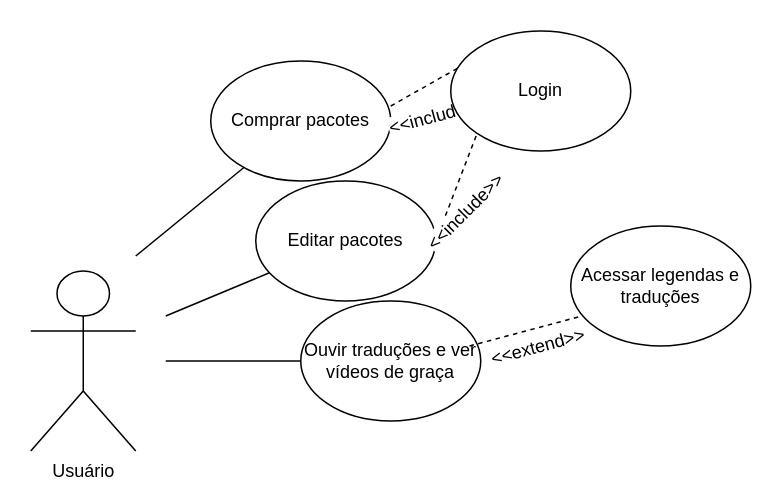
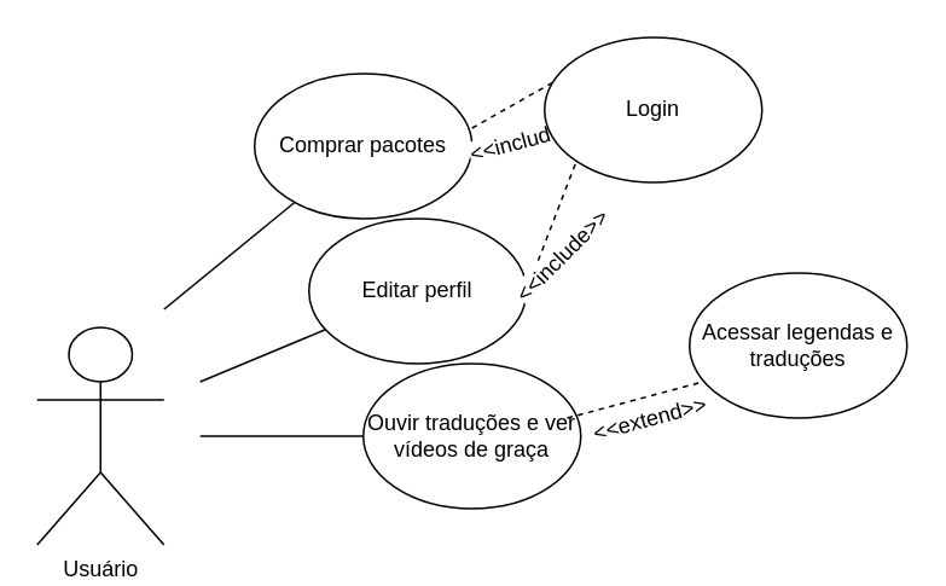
  <mxCell id="0" />
  <mxCell id="1" parent="0" />
  <mxCell id="2" value="Usuário" style="shape=umlActor;verticalLabelPosition=bottom;labelBackgroundColor=#ffffff;verticalAlign=top;html=1;outlineConnect=0;" vertex="1" parent="1"><mxGeometry x="20" y="180" width="70" height="120" as="geometry" /></mxCell>
  <mxCell id="3" value="" style="endArrow=none;html=1;" edge="1" parent="1" target="4"><mxGeometry width="50" height="50" relative="1" as="geometry"><mxPoint x="90" y="170" as="sourcePoint" /><mxPoint x="160" y="100" as="targetPoint" /><Array as="points" /></mxGeometry></mxCell>
  <mxCell id="4" value="Comprar pacotes" style="ellipse;whiteSpace=wrap;html=1;" vertex="1" parent="1"><mxGeometry x="140" y="40" width="120" height="80" as="geometry" /></mxCell>
  <mxCell id="5" value="" style="endArrow=none;html=1;" edge="1" parent="1" target="6"><mxGeometry width="50" height="50" relative="1" as="geometry"><mxPoint x="110" y="210" as="sourcePoint" /><mxPoint x="160" y="190" as="targetPoint" /></mxGeometry></mxCell>
- <mxCell id="6" value="Editar pacotes" style="ellipse;whiteSpace=wrap;html=1;" vertex="1" parent="1"><mxGeometry x="170" y="120" width="120" height="80" as="geometry" /></mxCell>
+ <mxCell id="6" value="Editar perfil" style="ellipse;whiteSpace=wrap;html=1;" vertex="1" parent="1"><mxGeometry x="170" y="120" width="120" height="80" as="geometry" /></mxCell>
  <mxCell id="7" value="" style="endArrow=none;dashed=1;html=1;entryX=0.05;entryY=0.3;entryDx=0;entryDy=0;entryPerimeter=0;" edge="1" parent="1" target="11"><mxGeometry width="50" height="50" relative="1" as="geometry"><mxPoint x="260" y="70" as="sourcePoint" /><mxPoint x="350" y="80" as="targetPoint" /></mxGeometry></mxCell>
  <mxCell id="8" value="&amp;lt;&amp;lt;include&amp;gt;&amp;gt;" style="text;html=1;resizable=0;points=[];align=center;verticalAlign=middle;labelBackgroundColor=#ffffff;rotation=-15;" vertex="1" connectable="0" parent="7"><mxGeometry x="-0.335" y="-3" relative="1" as="geometry"><mxPoint x="13" y="12.5" as="offset" /></mxGeometry></mxCell>
  <mxCell id="9" value="" style="endArrow=none;dashed=1;html=1;entryX=0;entryY=1;entryDx=0;entryDy=0;" edge="1" parent="1" target="11"><mxGeometry width="50" height="50" relative="1" as="geometry"><mxPoint x="290" y="160" as="sourcePoint" /><mxPoint x="350" y="110" as="targetPoint" /></mxGeometry></mxCell>
  <mxCell id="10" value="&amp;lt;&amp;lt;include&amp;gt;&amp;gt;" style="text;html=1;resizable=0;points=[];align=center;verticalAlign=middle;labelBackgroundColor=#ffffff;rotation=-45;" vertex="1" connectable="0" parent="9"><mxGeometry x="-0.305" y="-2" relative="1" as="geometry"><mxPoint x="8" y="5.5" as="offset" /></mxGeometry></mxCell>
  <mxCell id="11" value="Login" style="ellipse;whiteSpace=wrap;html=1;" vertex="1" parent="1"><mxGeometry x="300" y="20" width="120" height="80" as="geometry" /></mxCell>
  <mxCell id="12" value="" style="endArrow=none;html=1;entryX=0;entryY=0.5;entryDx=0;entryDy=0;" edge="1" parent="1" target="13"><mxGeometry width="50" height="50" relative="1" as="geometry"><mxPoint x="110" y="240" as="sourcePoint" /><mxPoint x="190" y="240" as="targetPoint" /></mxGeometry></mxCell>
  <mxCell id="13" value="Ouvir traduções e ver vídeos de graça" style="ellipse;whiteSpace=wrap;html=1;" vertex="1" parent="1"><mxGeometry x="200" y="200" width="120" height="80" as="geometry" /></mxCell>
  <mxCell id="14" value="" style="endArrow=none;dashed=1;html=1;" edge="1" parent="1"><mxGeometry width="50" height="50" relative="1" as="geometry"><mxPoint x="312.5" y="230" as="sourcePoint" /><mxPoint x="387.5" y="210" as="targetPoint" /></mxGeometry></mxCell>
  <mxCell id="15" value="&amp;lt;&amp;lt;extend&amp;gt;&amp;gt;" style="text;html=1;resizable=0;points=[];align=center;verticalAlign=middle;labelBackgroundColor=#ffffff;rotation=-15;" vertex="1" connectable="0" parent="14"><mxGeometry x="-0.376" y="-2" relative="1" as="geometry"><mxPoint x="21.5" y="4.5" as="offset" /></mxGeometry></mxCell>
  <mxCell id="16" value="Acessar legendas e traduções" style="ellipse;whiteSpace=wrap;html=1;" vertex="1" parent="1"><mxGeometry x="380" y="150" width="120" height="80" as="geometry" /></mxCell>
